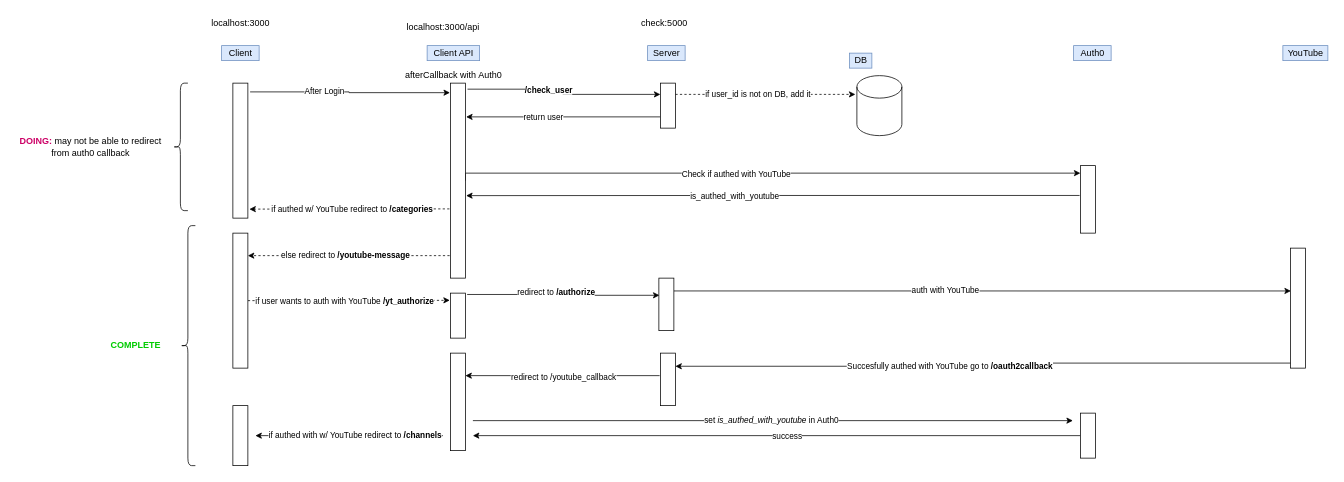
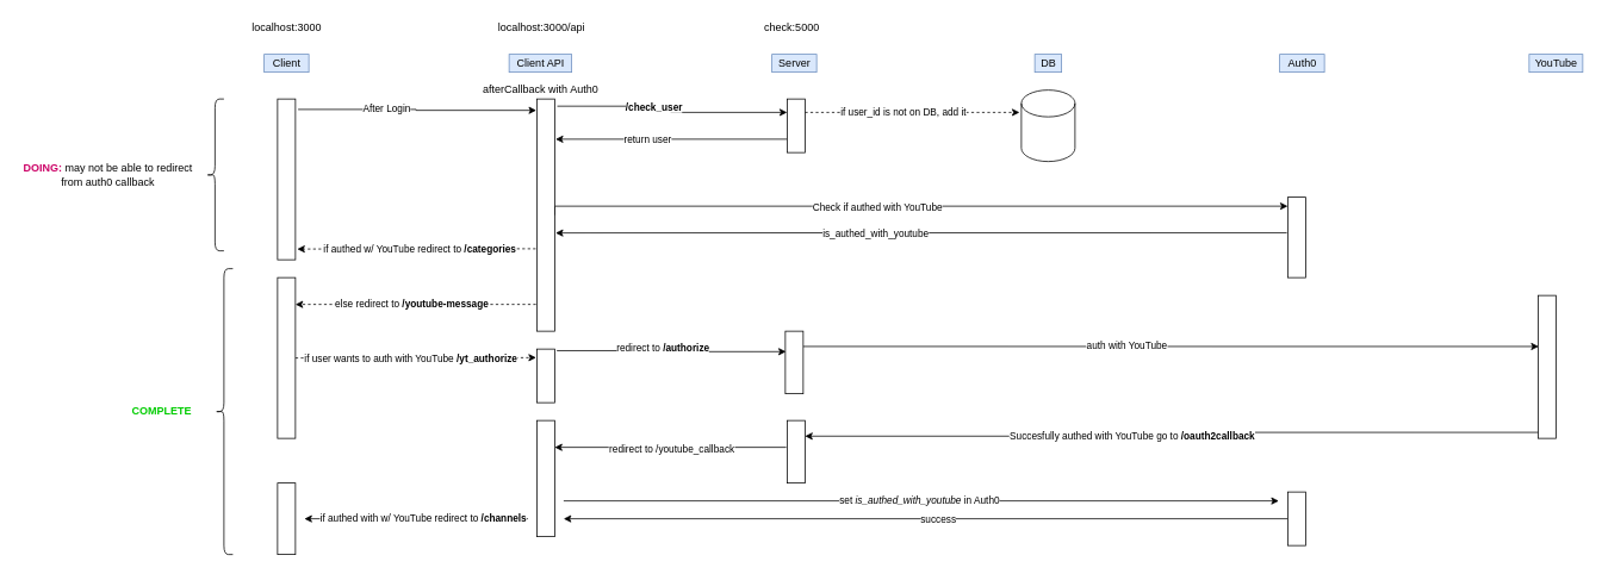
  <mxCell id="0" />
  <mxCell id="1" parent="0" />
  <mxCell id="2" style="edgeStyle=orthogonalEdgeStyle;rounded=0;orthogonalLoop=1;jettySize=auto;html=1;exitX=1.149;exitY=0.065;exitDx=0;exitDy=0;exitPerimeter=0;entryX=-0.028;entryY=0.049;entryDx=0;entryDy=0;entryPerimeter=0;" edge="1" parent="1" source="4" target="20"><mxGeometry relative="1" as="geometry"><mxPoint x="600" y="125" as="targetPoint" /></mxGeometry></mxCell>
  <mxCell id="3" value="After Login" style="edgeLabel;html=1;align=center;verticalAlign=middle;resizable=0;points=[];" vertex="1" connectable="0" parent="2"><mxGeometry x="-0.262" y="1" relative="1" as="geometry"><mxPoint as="offset" /></mxGeometry></mxCell>
  <mxCell id="4" value="" style="rounded=0;whiteSpace=wrap;html=1;" vertex="1" parent="1"><mxGeometry x="310" y="110" width="20" height="180" as="geometry" /></mxCell>
  <mxCell id="5" value="Client" style="text;html=1;align=center;verticalAlign=middle;resizable=0;points=[];autosize=1;strokeColor=#6c8ebf;fillColor=#dae8fc;" vertex="1" parent="1"><mxGeometry x="295" y="60" width="50" height="20" as="geometry" /></mxCell>
  <mxCell id="6" value="Client API" style="text;html=1;align=center;verticalAlign=middle;resizable=0;points=[];autosize=1;strokeColor=#6c8ebf;fillColor=#dae8fc;" vertex="1" parent="1"><mxGeometry x="569" y="60" width="70" height="20" as="geometry" /></mxCell>
  <mxCell id="7" value="Server" style="text;html=1;align=center;verticalAlign=middle;resizable=0;points=[];autosize=1;strokeColor=#6c8ebf;fillColor=#dae8fc;" vertex="1" parent="1"><mxGeometry x="863" y="60" width="50" height="20" as="geometry" /></mxCell>
- <mxCell id="8" value="DB" style="text;html=1;align=center;verticalAlign=middle;resizable=0;points=[];autosize=1;strokeColor=#6c8ebf;fillColor=#dae8fc;" vertex="1" parent="1"><mxGeometry x="1132" y="70" width="30" height="20" as="geometry" /></mxCell>
+ <mxCell id="8" value="DB" style="text;html=1;align=center;verticalAlign=middle;resizable=0;points=[];autosize=1;strokeColor=#6c8ebf;fillColor=#dae8fc;" vertex="1" parent="1"><mxGeometry x="1157" y="60" width="30" height="20" as="geometry" /></mxCell>
  <mxCell id="9" value="Auth0" style="text;html=1;align=center;verticalAlign=middle;resizable=0;points=[];autosize=1;strokeColor=#6c8ebf;fillColor=#dae8fc;" vertex="1" parent="1"><mxGeometry x="1431" y="60" width="50" height="20" as="geometry" /></mxCell>
  <mxCell id="10" style="edgeStyle=orthogonalEdgeStyle;rounded=0;orthogonalLoop=1;jettySize=auto;html=1;exitX=1.143;exitY=0.031;exitDx=0;exitDy=0;entryX=0;entryY=0.25;entryDx=0;entryDy=0;exitPerimeter=0;" edge="1" parent="1" source="20" target="25"><mxGeometry relative="1" as="geometry" /></mxCell>
  <mxCell id="11" value="&lt;b&gt;/check_user&lt;/b&gt;" style="edgeLabel;html=1;align=center;verticalAlign=middle;resizable=0;points=[];" vertex="1" connectable="0" parent="10"><mxGeometry x="-0.183" relative="1" as="geometry"><mxPoint as="offset" /></mxGeometry></mxCell>
  <mxCell id="12" style="edgeStyle=orthogonalEdgeStyle;rounded=0;orthogonalLoop=1;jettySize=auto;html=1;exitX=1;exitY=0.5;exitDx=0;exitDy=0;" edge="1" parent="1" source="20"><mxGeometry relative="1" as="geometry"><mxPoint x="1440" y="230" as="targetPoint" /><Array as="points"><mxPoint x="620" y="230" /></Array></mxGeometry></mxCell>
  <mxCell id="13" value="Check if authed with YouTube" style="edgeLabel;html=1;align=center;verticalAlign=middle;resizable=0;points=[];" vertex="1" connectable="0" parent="12"><mxGeometry x="-0.082" y="-2" relative="1" as="geometry"><mxPoint x="-11" y="-2" as="offset" /></mxGeometry></mxCell>
  <mxCell id="14" style="edgeStyle=orthogonalEdgeStyle;rounded=0;orthogonalLoop=1;jettySize=auto;html=1;exitX=-0.062;exitY=0.645;exitDx=0;exitDy=0;dashed=1;exitPerimeter=0;" edge="1" parent="1" source="20"><mxGeometry relative="1" as="geometry"><mxPoint x="332" y="278" as="targetPoint" /></mxGeometry></mxCell>
  <mxCell id="15" value="if authed w/ YouTube redirect to &lt;b&gt;/categories&lt;/b&gt;" style="edgeLabel;html=1;align=center;verticalAlign=middle;resizable=0;points=[];" vertex="1" connectable="0" parent="14"><mxGeometry x="0.136" y="-1" relative="1" as="geometry"><mxPoint x="21" as="offset" /></mxGeometry></mxCell>
  <mxCell id="16" style="edgeStyle=orthogonalEdgeStyle;rounded=0;orthogonalLoop=1;jettySize=auto;html=1;entryX=0.033;entryY=0.357;entryDx=0;entryDy=0;exitX=1;exitY=0.25;exitDx=0;exitDy=0;entryPerimeter=0;" edge="1" parent="1" source="45" target="33"><mxGeometry relative="1" as="geometry"><mxPoint x="1630" y="400" as="targetPoint" /><mxPoint x="930" y="390" as="sourcePoint" /><Array as="points"><mxPoint x="1721" y="387" /></Array></mxGeometry></mxCell>
  <mxCell id="17" value="auth with YouTube" style="edgeLabel;html=1;align=center;verticalAlign=middle;resizable=0;points=[];" vertex="1" connectable="0" parent="16"><mxGeometry x="0.005" y="2" relative="1" as="geometry"><mxPoint x="-52" as="offset" /></mxGeometry></mxCell>
  <mxCell id="18" style="edgeStyle=orthogonalEdgeStyle;rounded=0;orthogonalLoop=1;jettySize=auto;html=1;dashed=1;" edge="1" parent="1"><mxGeometry relative="1" as="geometry"><mxPoint x="330" y="340" as="targetPoint" /><mxPoint x="599" y="340" as="sourcePoint" /></mxGeometry></mxCell>
  <mxCell id="19" value="else redirect to &lt;b&gt;/youtube-message&lt;/b&gt;" style="edgeLabel;html=1;align=center;verticalAlign=middle;resizable=0;points=[];" vertex="1" connectable="0" parent="18"><mxGeometry x="0.225" y="-2" relative="1" as="geometry"><mxPoint x="25" as="offset" /></mxGeometry></mxCell>
  <mxCell id="20" value="" style="rounded=0;whiteSpace=wrap;html=1;" vertex="1" parent="1"><mxGeometry x="600" y="110" width="20" height="260" as="geometry" /></mxCell>
  <mxCell id="21" style="edgeStyle=orthogonalEdgeStyle;rounded=0;orthogonalLoop=1;jettySize=auto;html=1;exitX=1;exitY=0.25;exitDx=0;exitDy=0;dashed=1;" edge="1" parent="1" source="25"><mxGeometry relative="1" as="geometry"><mxPoint x="1140" y="125" as="targetPoint" /></mxGeometry></mxCell>
  <mxCell id="22" value="if user_id is not on DB, add it" style="edgeLabel;html=1;align=center;verticalAlign=middle;resizable=0;points=[];" vertex="1" connectable="0" parent="21"><mxGeometry x="0.242" y="1" relative="1" as="geometry"><mxPoint x="-39" as="offset" /></mxGeometry></mxCell>
  <mxCell id="23" style="edgeStyle=orthogonalEdgeStyle;rounded=0;orthogonalLoop=1;jettySize=auto;html=1;exitX=0;exitY=0.75;exitDx=0;exitDy=0;" edge="1" parent="1" source="25"><mxGeometry relative="1" as="geometry"><mxPoint x="621" y="155" as="targetPoint" /></mxGeometry></mxCell>
  <mxCell id="24" value="return user" style="edgeLabel;html=1;align=center;verticalAlign=middle;resizable=0;points=[];" vertex="1" connectable="0" parent="23"><mxGeometry x="0.207" relative="1" as="geometry"><mxPoint as="offset" /></mxGeometry></mxCell>
  <mxCell id="25" value="" style="rounded=0;whiteSpace=wrap;html=1;" vertex="1" parent="1"><mxGeometry x="880" y="110" width="20" height="60" as="geometry" /></mxCell>
  <mxCell id="26" value="" style="shape=cylinder3;whiteSpace=wrap;html=1;boundedLbl=1;backgroundOutline=1;size=15;" vertex="1" parent="1"><mxGeometry x="1142" y="100" width="60" height="80" as="geometry" /></mxCell>
  <mxCell id="27" style="edgeStyle=orthogonalEdgeStyle;rounded=0;orthogonalLoop=1;jettySize=auto;html=1;exitX=-0.052;exitY=0.442;exitDx=0;exitDy=0;exitPerimeter=0;" edge="1" parent="1" source="29"><mxGeometry relative="1" as="geometry"><mxPoint x="621" y="260" as="targetPoint" /></mxGeometry></mxCell>
  <mxCell id="28" value="is_authed_with_youtube" style="edgeLabel;html=1;align=center;verticalAlign=middle;resizable=0;points=[];" vertex="1" connectable="0" parent="27"><mxGeometry x="0.25" relative="1" as="geometry"><mxPoint x="51" as="offset" /></mxGeometry></mxCell>
  <mxCell id="29" value="" style="rounded=0;whiteSpace=wrap;html=1;" vertex="1" parent="1"><mxGeometry x="1440" y="220" width="20" height="90" as="geometry" /></mxCell>
  <mxCell id="30" value="YouTube" style="text;html=1;align=center;verticalAlign=middle;resizable=0;points=[];autosize=1;strokeColor=#6c8ebf;fillColor=#dae8fc;" vertex="1" parent="1"><mxGeometry x="1710" y="60" width="60" height="20" as="geometry" /></mxCell>
  <mxCell id="31" style="edgeStyle=orthogonalEdgeStyle;rounded=0;orthogonalLoop=1;jettySize=auto;html=1;exitX=0.081;exitY=0.958;exitDx=0;exitDy=0;entryX=1;entryY=0.25;entryDx=0;entryDy=0;exitPerimeter=0;" edge="1" parent="1" source="33" target="49"><mxGeometry relative="1" as="geometry"><mxPoint x="960" y="540" as="targetPoint" /></mxGeometry></mxCell>
  <mxCell id="32" value="Succesfully authed with YouTube go to &lt;b&gt;/oauth2callback&lt;/b&gt;" style="edgeLabel;html=1;align=center;verticalAlign=middle;resizable=0;points=[];" vertex="1" connectable="0" parent="31"><mxGeometry x="0.115" relative="1" as="geometry"><mxPoint as="offset" /></mxGeometry></mxCell>
  <mxCell id="33" value="" style="rounded=0;whiteSpace=wrap;html=1;" vertex="1" parent="1"><mxGeometry x="1720" y="330" width="20" height="160" as="geometry" /></mxCell>
  <mxCell id="34" value="afterCallback with Auth0" style="text;html=1;align=center;verticalAlign=middle;resizable=0;points=[];autosize=1;strokeColor=none;" vertex="1" parent="1"><mxGeometry x="534" y="90" width="140" height="20" as="geometry" /></mxCell>
  <mxCell id="35" style="edgeStyle=orthogonalEdgeStyle;rounded=0;orthogonalLoop=1;jettySize=auto;html=1;dashed=1;entryX=-0.038;entryY=0.16;entryDx=0;entryDy=0;entryPerimeter=0;" edge="1" parent="1" source="37" target="42"><mxGeometry relative="1" as="geometry"><mxPoint x="890" y="400" as="targetPoint" /></mxGeometry></mxCell>
  <mxCell id="36" value="if user wants to auth with YouTube&lt;b&gt; /yt_authorize&lt;/b&gt;" style="edgeLabel;html=1;align=center;verticalAlign=middle;resizable=0;points=[];" vertex="1" connectable="0" parent="35"><mxGeometry x="-0.418" y="3" relative="1" as="geometry"><mxPoint x="50" y="3" as="offset" /></mxGeometry></mxCell>
  <mxCell id="37" value="" style="rounded=0;whiteSpace=wrap;html=1;" vertex="1" parent="1"><mxGeometry x="310" y="310" width="20" height="180" as="geometry" /></mxCell>
  <mxCell id="38" style="edgeStyle=orthogonalEdgeStyle;rounded=0;orthogonalLoop=1;jettySize=auto;html=1;entryX=0.038;entryY=0.327;entryDx=0;entryDy=0;exitX=1.118;exitY=0.03;exitDx=0;exitDy=0;exitPerimeter=0;entryPerimeter=0;" edge="1" parent="1" source="42" target="45"><mxGeometry relative="1" as="geometry" /></mxCell>
  <mxCell id="39" value="redirect to &lt;b&gt;/authorize&lt;/b&gt;" style="edgeLabel;html=1;align=center;verticalAlign=middle;resizable=0;points=[];" vertex="1" connectable="0" parent="38"><mxGeometry x="-0.317" y="1" relative="1" as="geometry"><mxPoint x="30" y="-2" as="offset" /></mxGeometry></mxCell>
  <mxCell id="40" style="edgeStyle=orthogonalEdgeStyle;rounded=0;orthogonalLoop=1;jettySize=auto;html=1;" edge="1" parent="1"><mxGeometry relative="1" as="geometry"><mxPoint x="590" y="580" as="sourcePoint" /><mxPoint x="340" y="580" as="targetPoint" /></mxGeometry></mxCell>
  <mxCell id="41" value="if authed with w/ YouTube redirect to &lt;b&gt;/channels&lt;/b&gt;" style="edgeLabel;html=1;align=center;verticalAlign=middle;resizable=0;points=[];" vertex="1" connectable="0" parent="40"><mxGeometry x="0.2" y="1" relative="1" as="geometry"><mxPoint x="32" y="-2" as="offset" /></mxGeometry></mxCell>
  <mxCell id="42" value="" style="rounded=0;whiteSpace=wrap;html=1;" vertex="1" parent="1"><mxGeometry x="600" y="390" width="20" height="60" as="geometry" /></mxCell>
  <mxCell id="43" style="edgeStyle=orthogonalEdgeStyle;rounded=0;orthogonalLoop=1;jettySize=auto;html=1;" edge="1" parent="1"><mxGeometry relative="1" as="geometry"><mxPoint x="879" y="500" as="sourcePoint" /><mxPoint x="620" y="500" as="targetPoint" /><Array as="points"><mxPoint x="620" y="500" /></Array></mxGeometry></mxCell>
  <mxCell id="44" value="redirect to /youtube_callback" style="edgeLabel;html=1;align=center;verticalAlign=middle;resizable=0;points=[];" vertex="1" connectable="0" parent="43"><mxGeometry x="0.19" y="1" relative="1" as="geometry"><mxPoint x="25" as="offset" /></mxGeometry></mxCell>
  <mxCell id="45" value="" style="rounded=0;whiteSpace=wrap;html=1;" vertex="1" parent="1"><mxGeometry x="878" y="370" width="20" height="70" as="geometry" /></mxCell>
  <mxCell id="46" value="localhost:3000" style="text;html=1;align=center;verticalAlign=middle;resizable=0;points=[];autosize=1;strokeColor=none;" vertex="1" parent="1"><mxGeometry x="275" y="20" width="90" height="20" as="geometry" /></mxCell>
- <mxCell id="47" value="localhost:3000/api" style="text;html=1;align=center;verticalAlign=middle;resizable=0;points=[];autosize=1;strokeColor=none;" vertex="1" parent="1"><mxGeometry x="535" y="25" width="110" height="20" as="geometry" /></mxCell>
+ <mxCell id="47" value="localhost:3000/api" style="text;html=1;align=center;verticalAlign=middle;resizable=0;points=[];autosize=1;strokeColor=none;" vertex="1" parent="1"><mxGeometry x="550" y="20" width="110" height="20" as="geometry" /></mxCell>
  <mxCell id="48" value="check:5000" style="text;html=1;align=center;verticalAlign=middle;resizable=0;points=[];autosize=1;strokeColor=none;" vertex="1" parent="1"><mxGeometry x="840" y="20" width="90" height="20" as="geometry" /></mxCell>
  <mxCell id="49" value="" style="rounded=0;whiteSpace=wrap;html=1;" vertex="1" parent="1"><mxGeometry x="880" y="470" width="20" height="70" as="geometry" /></mxCell>
  <mxCell id="50" style="edgeStyle=orthogonalEdgeStyle;rounded=0;orthogonalLoop=1;jettySize=auto;html=1;fontColor=#000000;" edge="1" parent="1"><mxGeometry relative="1" as="geometry"><mxPoint x="1430" y="560" as="targetPoint" /><mxPoint x="630" y="560" as="sourcePoint" /></mxGeometry></mxCell>
  <mxCell id="51" value="set &lt;i&gt;is_authed_with_youtube&lt;/i&gt; in Auth0" style="edgeLabel;html=1;align=center;verticalAlign=middle;resizable=0;points=[];fontColor=#000000;" vertex="1" connectable="0" parent="50"><mxGeometry x="-0.451" y="1" relative="1" as="geometry"><mxPoint x="177" as="offset" /></mxGeometry></mxCell>
  <mxCell id="52" value="" style="rounded=0;whiteSpace=wrap;html=1;" vertex="1" parent="1"><mxGeometry x="600" y="470" width="20" height="130" as="geometry" /></mxCell>
  <mxCell id="53" style="edgeStyle=orthogonalEdgeStyle;rounded=0;orthogonalLoop=1;jettySize=auto;html=1;fontColor=#000000;" edge="1" parent="1" source="55"><mxGeometry relative="1" as="geometry"><mxPoint x="630" y="580" as="targetPoint" /></mxGeometry></mxCell>
  <mxCell id="54" value="success" style="edgeLabel;html=1;align=center;verticalAlign=middle;resizable=0;points=[];fontColor=#000000;" vertex="1" connectable="0" parent="53"><mxGeometry x="0.379" y="2" relative="1" as="geometry"><mxPoint x="167" y="-2" as="offset" /></mxGeometry></mxCell>
  <mxCell id="55" value="" style="rounded=0;whiteSpace=wrap;html=1;" vertex="1" parent="1"><mxGeometry x="1440" y="550" width="20" height="60" as="geometry" /></mxCell>
  <mxCell id="56" value="" style="rounded=0;whiteSpace=wrap;html=1;" vertex="1" parent="1"><mxGeometry x="310" y="540" width="20" height="80" as="geometry" /></mxCell>
  <mxCell id="57" value="" style="shape=curlyBracket;whiteSpace=wrap;html=1;rounded=1;fontColor=#000000;" vertex="1" parent="1"><mxGeometry x="240" y="300" width="20" height="320" as="geometry" /></mxCell>
  <mxCell id="58" value="&lt;b&gt;&lt;font color=&quot;#00cc00&quot;&gt;COMPLETE&lt;/font&gt;&lt;/b&gt;" style="text;html=1;align=center;verticalAlign=middle;resizable=0;points=[];autosize=1;strokeColor=none;fontColor=#000000;" vertex="1" parent="1"><mxGeometry x="140" y="450" width="80" height="20" as="geometry" /></mxCell>
  <mxCell id="59" value="" style="shape=curlyBracket;whiteSpace=wrap;html=1;rounded=1;fontColor=#000000;" vertex="1" parent="1"><mxGeometry x="230" y="110" width="20" height="170" as="geometry" /></mxCell>
  <mxCell id="60" value="&lt;font color=&quot;#cc0066&quot;&gt;&lt;b&gt;DOING: &lt;/b&gt;&lt;/font&gt;may not be able to redirect&lt;br&gt;from auth0 callback" style="text;html=1;align=center;verticalAlign=middle;resizable=0;points=[];autosize=1;strokeColor=none;fontColor=#000000;" vertex="1" parent="1"><mxGeometry x="20" y="180" width="200" height="30" as="geometry" /></mxCell>
